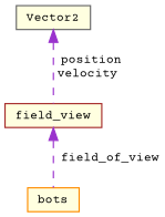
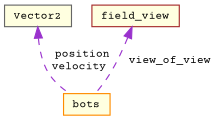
  digraph {
    fontname="Courier Prime"
    node [fillcolor=lightyellow fontname="Courier Prime" fontsize=10 shape=record style=filled]
    edge [color=darkorchid3 dir=back fontname="Courier Prime" fontsize=10 labelfontname=Helvetica labelfontsize=10 style=dashed]
    n1 [color=darkorange fontcolor=black height=0.2 label=bots width=0.4]
    n2 [color=gray40 height=0.2 label=Vector2 width=0.4]
    n3 [color=brown height=0.2 label=field_view width=0.4]
-   n2 -> n3 [label=" position\nvelocity"]
-   n3 -> n1 [label=" field_of_view"]
+   n2 -> n1 [label=" position\nvelocity"]
+   n3 -> n1 [label=" view_of_view"]
  }
